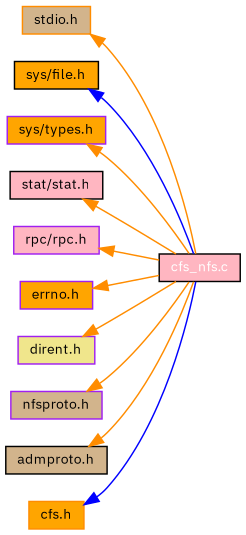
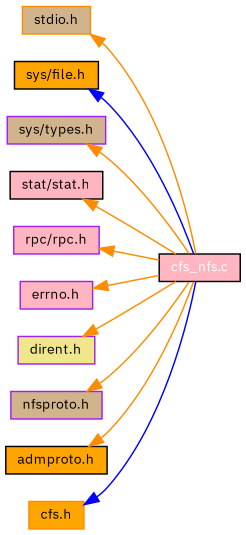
  digraph {
    fontname="IBM Plex Sans"
    rankdir=LR
    node [color=purple fillcolor=orange fontname="IBM Plex Sans" fontsize=10 shape=record style=filled]
    edge [color=darkorange dir=back fontname="IBM Plex Sans" fontsize=10 labelfontname=Helvetica labelfontsize=10 style=solid]
    n1 [color=black fillcolor=lightpink fontcolor=white height=0.2 label="cfs_nfs.c" width=0.4]
    n2 [color=darkorange fillcolor=tan height=0.2 label="stdio.h" width=0.4]
    n3 [color=black height=0.2 label="sys/file.h" width=0.4]
-   n4 [height=0.2 label="sys/types.h" width=0.4]
+   n4 [fillcolor=tan height=0.2 label="sys/types.h" width=0.4]
    n5 [color=black fillcolor=lightpink height=0.2 label="stat/stat.h" width=0.4]
    n6 [fillcolor=lightpink height=0.2 label="rpc/rpc.h" width=0.4]
-   n7 [height=0.2 label="errno.h" width=0.4]
+   n7 [fillcolor=lightpink height=0.2 label="errno.h" width=0.4]
    n8 [fillcolor=khaki height=0.2 label="dirent.h" width=0.4]
    n9 [fillcolor=tan height=0.2 label="nfsproto.h" width=0.4]
-   n10 [color=black fillcolor=tan height=0.2 label="admproto.h" width=0.4]
+   n10 [color=black height=0.2 label="admproto.h" width=0.4]
    n11 [color=darkorange height=0.2 label="cfs.h" width=0.4]
    n2 -> n1
    n3 -> n1 [color=blue]
    n4 -> n1
    n5 -> n1
    n6 -> n1
    n7 -> n1
    n8 -> n1
    n9 -> n1
    n10 -> n1
    n11 -> n1 [color=blue]
  }
